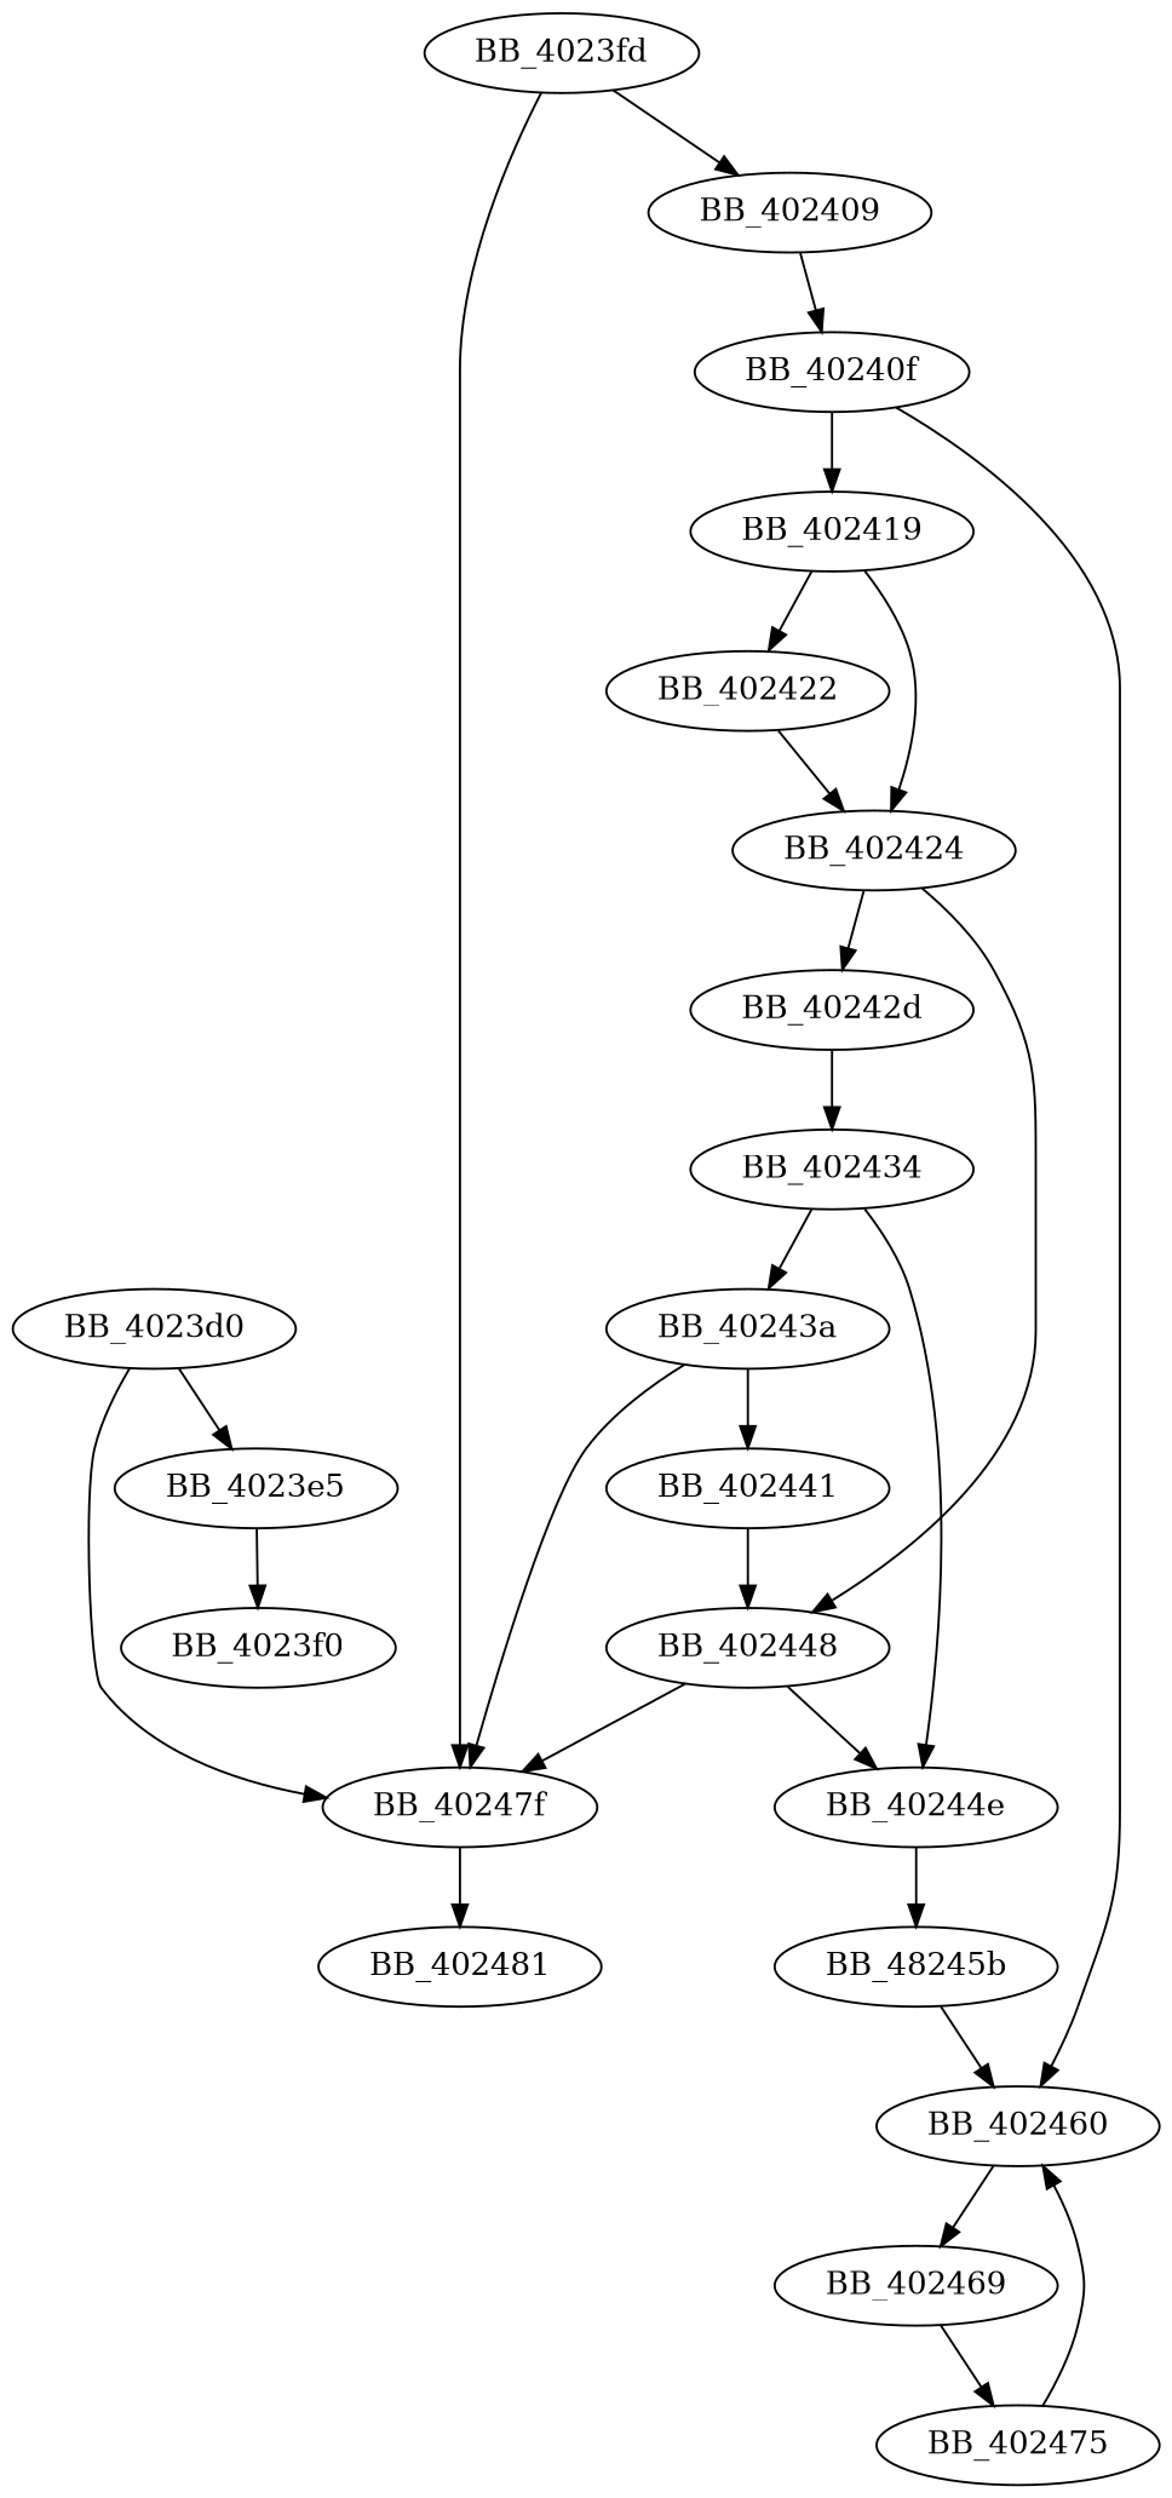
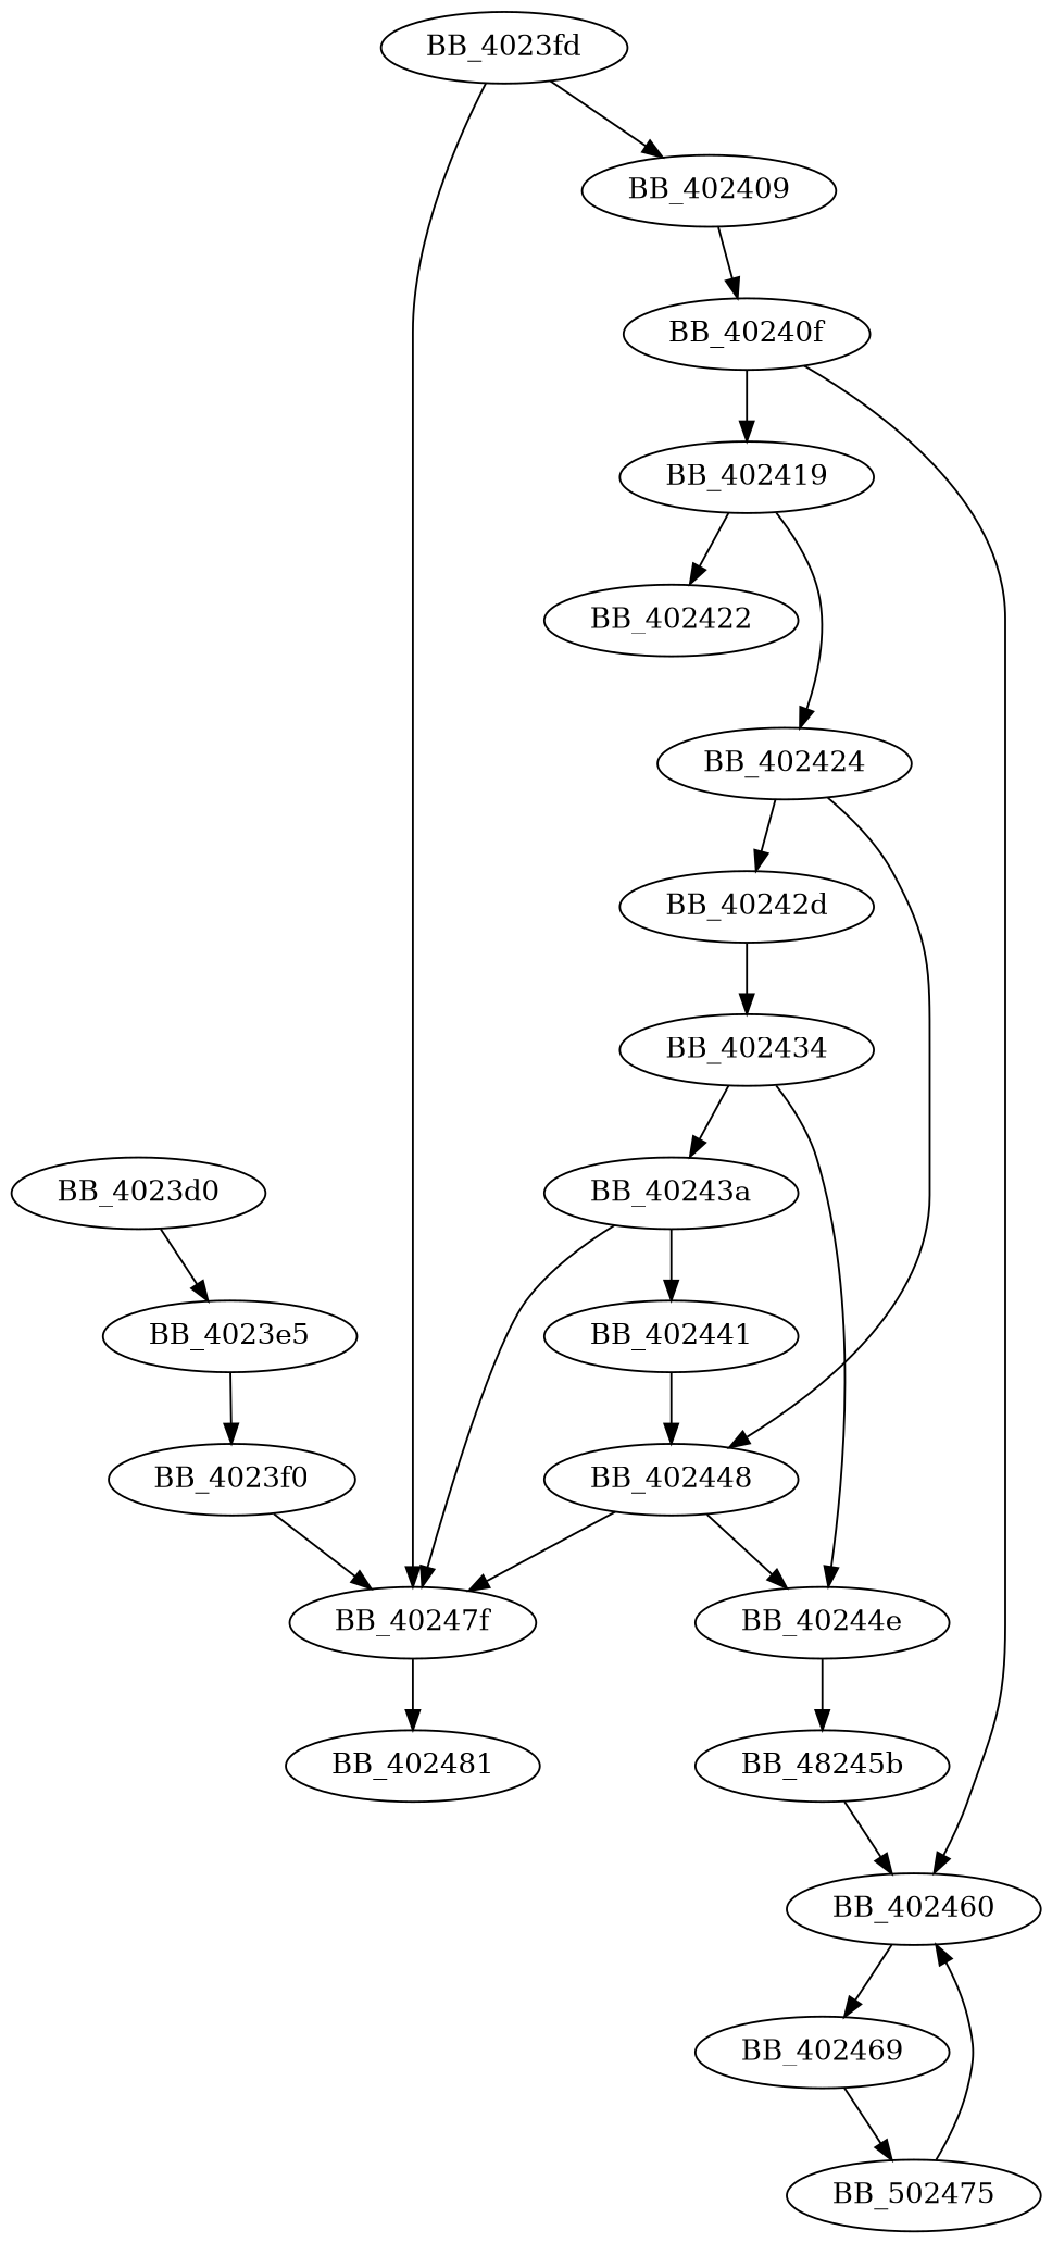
  digraph {
    BB_4023d0
    BB_4023e5
    BB_4023f0
    BB_40247f
    BB_4023fd
    BB_402409
    BB_402481
    BB_40240f
    BB_402419
    BB_402460
    BB_402422
    BB_402424
    BB_402469
    BB_40242d
    BB_402448
-   BB_402475
+   BB_402475 [label=BB_502475]
    BB_402434
    BB_40243a
    BB_402441
    BB_40244e
    n21 [label=BB_48245b]
    BB_4023d0 -> BB_4023e5
    BB_4023e5 -> BB_4023f0
-   BB_4023d0 -> BB_40247f
+   BB_4023f0 -> BB_40247f
    BB_40247f -> BB_402481
    BB_4023fd -> BB_40247f
    BB_4023fd -> BB_402409
    BB_402409 -> BB_40240f
    BB_40240f -> BB_402419
    BB_40240f -> BB_402460
    BB_402419 -> BB_402422
    BB_402419 -> BB_402424
    BB_402460 -> BB_402469
-   BB_402422 -> BB_402424
    BB_402424 -> BB_40242d
    BB_402424 -> BB_402448
    BB_402469 -> BB_402475
    BB_40242d -> BB_402434
    BB_402448 -> BB_40247f
    BB_402448 -> BB_40244e
    BB_402475 -> BB_402460
    BB_402434 -> BB_40243a
    BB_402434 -> BB_40244e
    BB_40243a -> BB_40247f
    BB_40243a -> BB_402441
    BB_402441 -> BB_402448
    BB_40244e -> n21
    n21 -> BB_402460
  }
